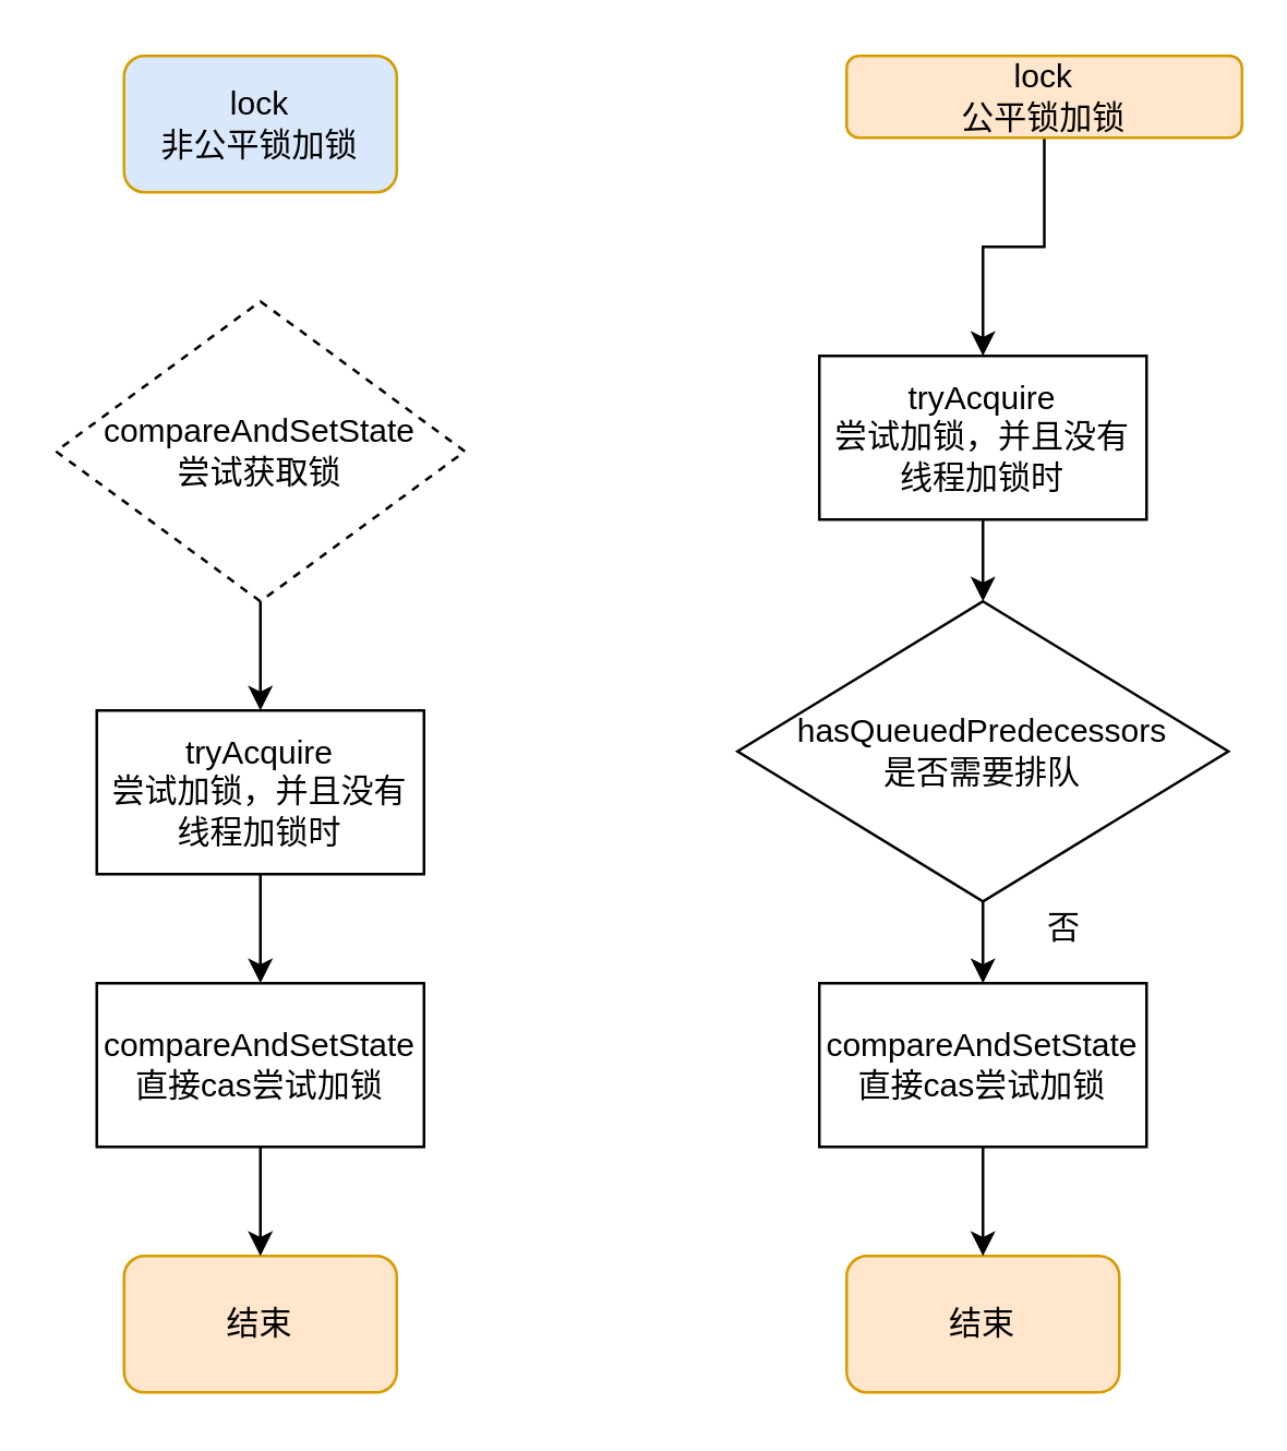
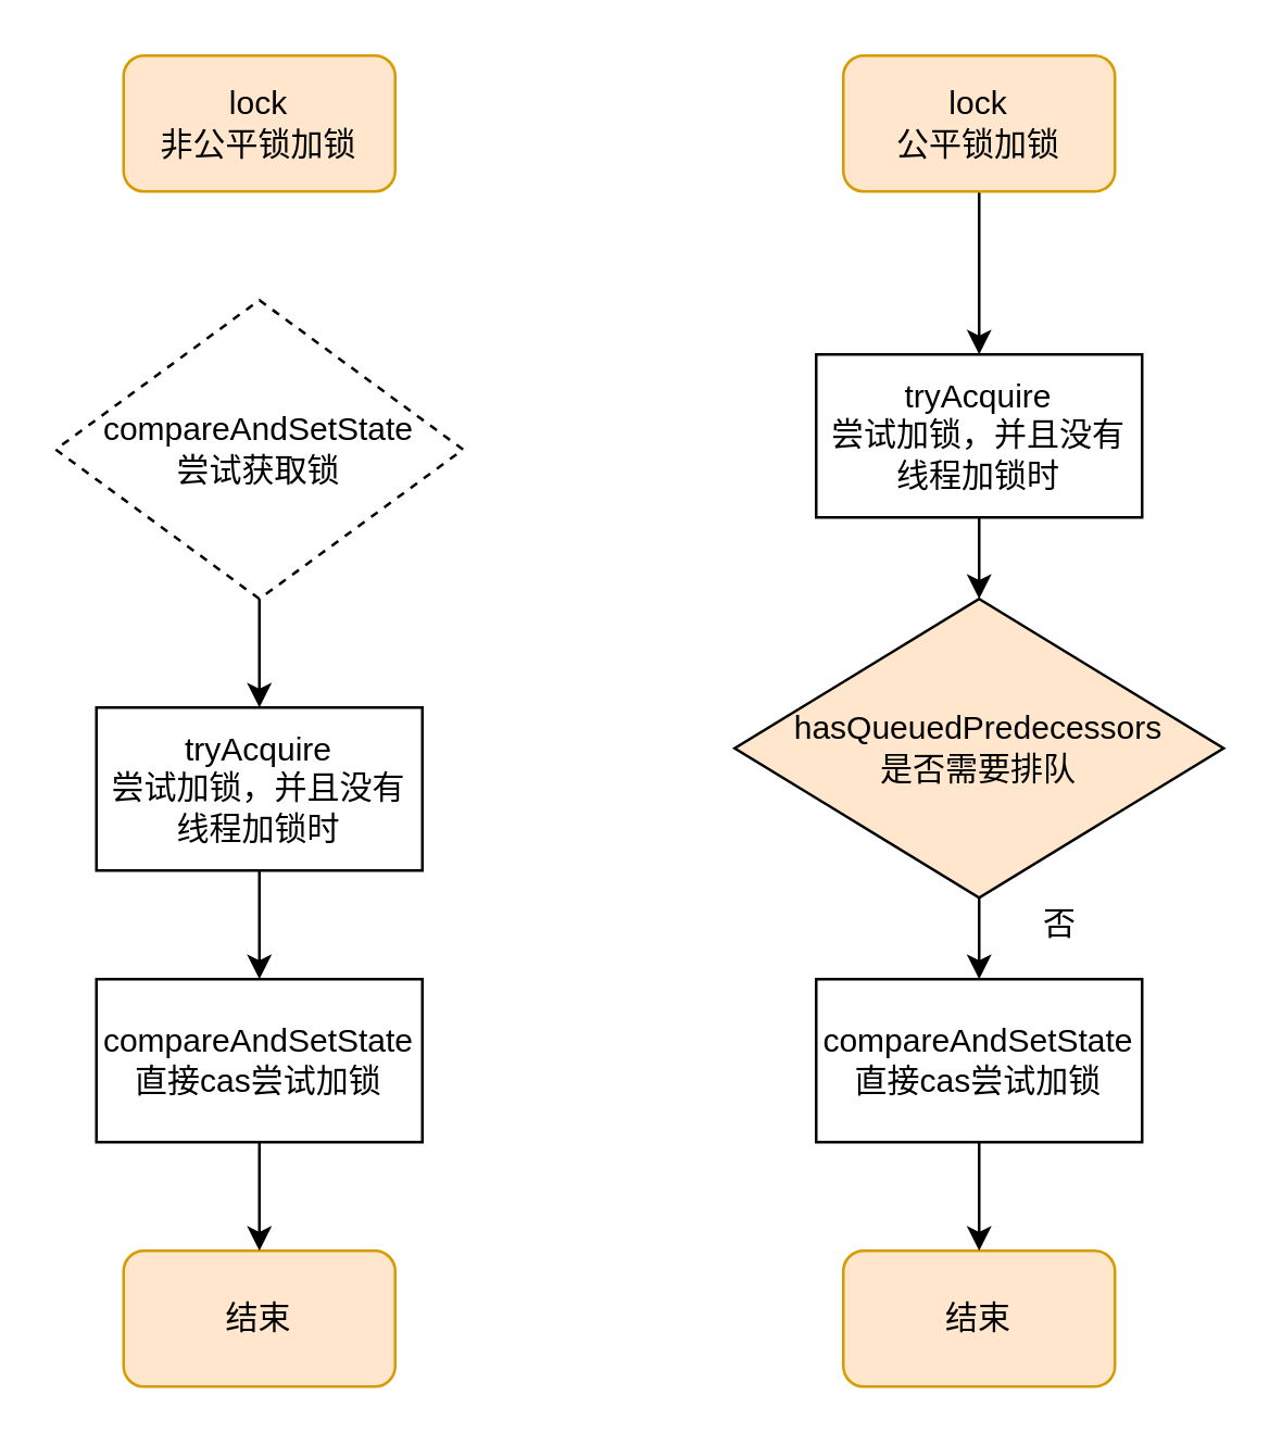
  <mxCell id="0" />
  <mxCell id="1" parent="0" />
- <mxCell id="2" value="lock&lt;br&gt;非公平锁加锁" style="rounded=1;whiteSpace=wrap;html=1;fillColor=#dae8fc;strokeColor=#d79b00;" parent="1" vertex="1"><mxGeometry x="45" y="20" width="100" height="50" as="geometry" /></mxCell>
+ <mxCell id="2" value="lock&lt;br&gt;非公平锁加锁" style="rounded=1;whiteSpace=wrap;html=1;fillColor=#ffe6cc;strokeColor=#d79b00;" parent="1" vertex="1"><mxGeometry x="45" y="20" width="100" height="50" as="geometry" /></mxCell>
  <mxCell id="3" value="结束" style="rounded=1;whiteSpace=wrap;html=1;fillColor=#ffe6cc;strokeColor=#d79b00;" parent="1" vertex="1"><mxGeometry x="45" y="460" width="100" height="50" as="geometry" /></mxCell>
  <mxCell id="4" style="edgeStyle=orthogonalEdgeStyle;rounded=0;orthogonalLoop=1;jettySize=auto;html=1;exitX=0.5;exitY=1;exitDx=0;exitDy=0;entryX=0.5;entryY=0;entryDx=0;entryDy=0;" parent="1" source="5" target="7" edge="1"><mxGeometry relative="1" as="geometry" /></mxCell>
  <mxCell id="5" value="&lt;span&gt;compareAndSetState&lt;/span&gt;&lt;br&gt;&lt;span&gt;尝试获取锁&lt;/span&gt;" style="rhombus;whiteSpace=wrap;html=1;dashed=1;" parent="1" vertex="1"><mxGeometry x="20" y="110" width="150" height="110" as="geometry" /></mxCell>
  <mxCell id="6" style="edgeStyle=orthogonalEdgeStyle;rounded=0;orthogonalLoop=1;jettySize=auto;html=1;exitX=0.5;exitY=1;exitDx=0;exitDy=0;entryX=0.5;entryY=0;entryDx=0;entryDy=0;" parent="1" source="7" target="9" edge="1"><mxGeometry relative="1" as="geometry" /></mxCell>
  <mxCell id="7" value="tryAcquire&lt;br&gt;尝试加锁，并且没有线程加锁时" style="rounded=0;whiteSpace=wrap;html=1;" parent="1" vertex="1"><mxGeometry x="35" y="260" width="120" height="60" as="geometry" /></mxCell>
  <mxCell id="8" style="edgeStyle=orthogonalEdgeStyle;rounded=0;orthogonalLoop=1;jettySize=auto;html=1;exitX=0.5;exitY=1;exitDx=0;exitDy=0;entryX=0.5;entryY=0;entryDx=0;entryDy=0;" parent="1" source="9" target="3" edge="1"><mxGeometry relative="1" as="geometry" /></mxCell>
  <mxCell id="9" value="compareAndSetState&lt;br&gt;直接cas尝试加锁" style="rounded=0;whiteSpace=wrap;html=1;" parent="1" vertex="1"><mxGeometry x="35" y="360" width="120" height="60" as="geometry" /></mxCell>
  <mxCell id="10" style="edgeStyle=orthogonalEdgeStyle;rounded=0;orthogonalLoop=1;jettySize=auto;html=1;entryX=0.5;entryY=0;entryDx=0;entryDy=0;" parent="1" source="11" target="14" edge="1"><mxGeometry relative="1" as="geometry" /></mxCell>
- <mxCell id="11" value="lock&lt;br&gt;公平锁加锁" style="rounded=1;whiteSpace=wrap;html=1;fillColor=#ffe6cc;strokeColor=#d79b00;" parent="1" vertex="1"><mxGeometry x="310" y="20" width="145" height="30" as="geometry" /></mxCell>
+ <mxCell id="11" value="lock&lt;br&gt;公平锁加锁" style="rounded=1;whiteSpace=wrap;html=1;fillColor=#ffe6cc;strokeColor=#d79b00;" parent="1" vertex="1"><mxGeometry x="310" y="20" width="100" height="50" as="geometry" /></mxCell>
  <mxCell id="12" value="结束" style="rounded=1;whiteSpace=wrap;html=1;fillColor=#ffe6cc;strokeColor=#d79b00;" parent="1" vertex="1"><mxGeometry x="310" y="460" width="100" height="50" as="geometry" /></mxCell>
  <mxCell id="13" style="edgeStyle=orthogonalEdgeStyle;rounded=0;orthogonalLoop=1;jettySize=auto;html=1;exitX=0.5;exitY=1;exitDx=0;exitDy=0;entryX=0.5;entryY=0;entryDx=0;entryDy=0;" parent="1" source="14" target="18" edge="1"><mxGeometry relative="1" as="geometry" /></mxCell>
  <mxCell id="14" value="tryAcquire&lt;br&gt;尝试加锁，并且没有线程加锁时" style="rounded=0;whiteSpace=wrap;html=1;" parent="1" vertex="1"><mxGeometry x="300" y="130" width="120" height="60" as="geometry" /></mxCell>
  <mxCell id="15" style="edgeStyle=orthogonalEdgeStyle;rounded=0;orthogonalLoop=1;jettySize=auto;html=1;entryX=0.5;entryY=0;entryDx=0;entryDy=0;" parent="1" source="16" target="12" edge="1"><mxGeometry relative="1" as="geometry" /></mxCell>
  <mxCell id="16" value="compareAndSetState&lt;br&gt;直接cas尝试加锁" style="rounded=0;whiteSpace=wrap;html=1;" parent="1" vertex="1"><mxGeometry x="300" y="360" width="120" height="60" as="geometry" /></mxCell>
  <mxCell id="17" style="edgeStyle=orthogonalEdgeStyle;rounded=0;orthogonalLoop=1;jettySize=auto;html=1;entryX=0.5;entryY=0;entryDx=0;entryDy=0;" parent="1" source="18" target="16" edge="1"><mxGeometry relative="1" as="geometry" /></mxCell>
- <mxCell id="18" value="&lt;span&gt;hasQueuedPredecessors&lt;/span&gt;&lt;br&gt;是否需要排队" style="rhombus;whiteSpace=wrap;html=1;" parent="1" vertex="1"><mxGeometry x="270" y="220" width="180" height="110" as="geometry" /></mxCell>
+ <mxCell id="18" value="&lt;span&gt;hasQueuedPredecessors&lt;/span&gt;&lt;br&gt;是否需要排队" style="rhombus;whiteSpace=wrap;html=1;fillColor=#ffe6cc;" parent="1" vertex="1"><mxGeometry x="270" y="220" width="180" height="110" as="geometry" /></mxCell>
  <mxCell id="19" value="否" style="text;html=1;strokeColor=none;fillColor=none;align=center;verticalAlign=middle;whiteSpace=wrap;rounded=0;" parent="1" vertex="1"><mxGeometry x="370" y="330" width="40" height="20" as="geometry" /></mxCell>
  <mxCell id="20" style="edgeStyle=orthogonalEdgeStyle;rounded=0;orthogonalLoop=1;jettySize=auto;html=1;exitX=0.5;exitY=1;exitDx=0;exitDy=0;" parent="1" source="19" target="19" edge="1"><mxGeometry relative="1" as="geometry" /></mxCell>
